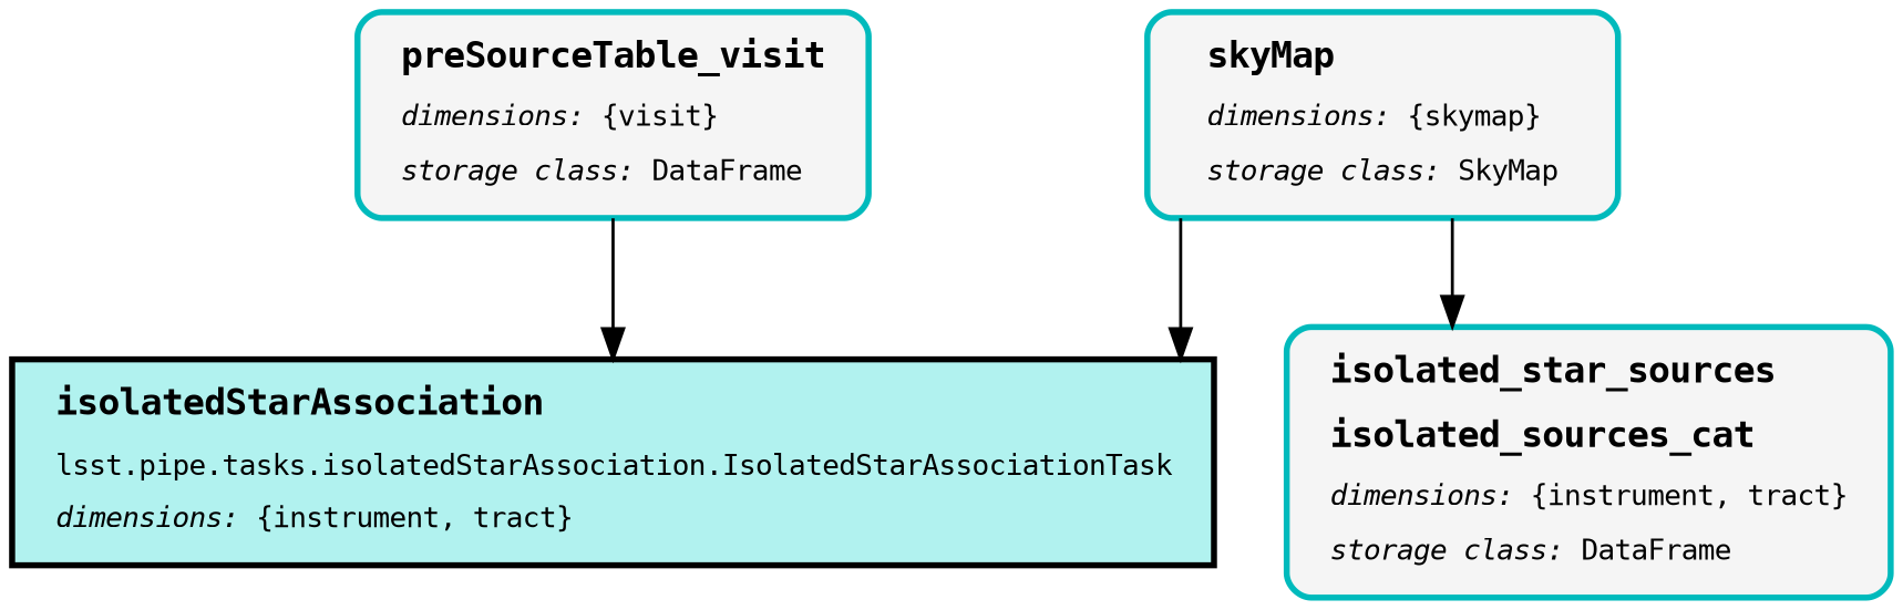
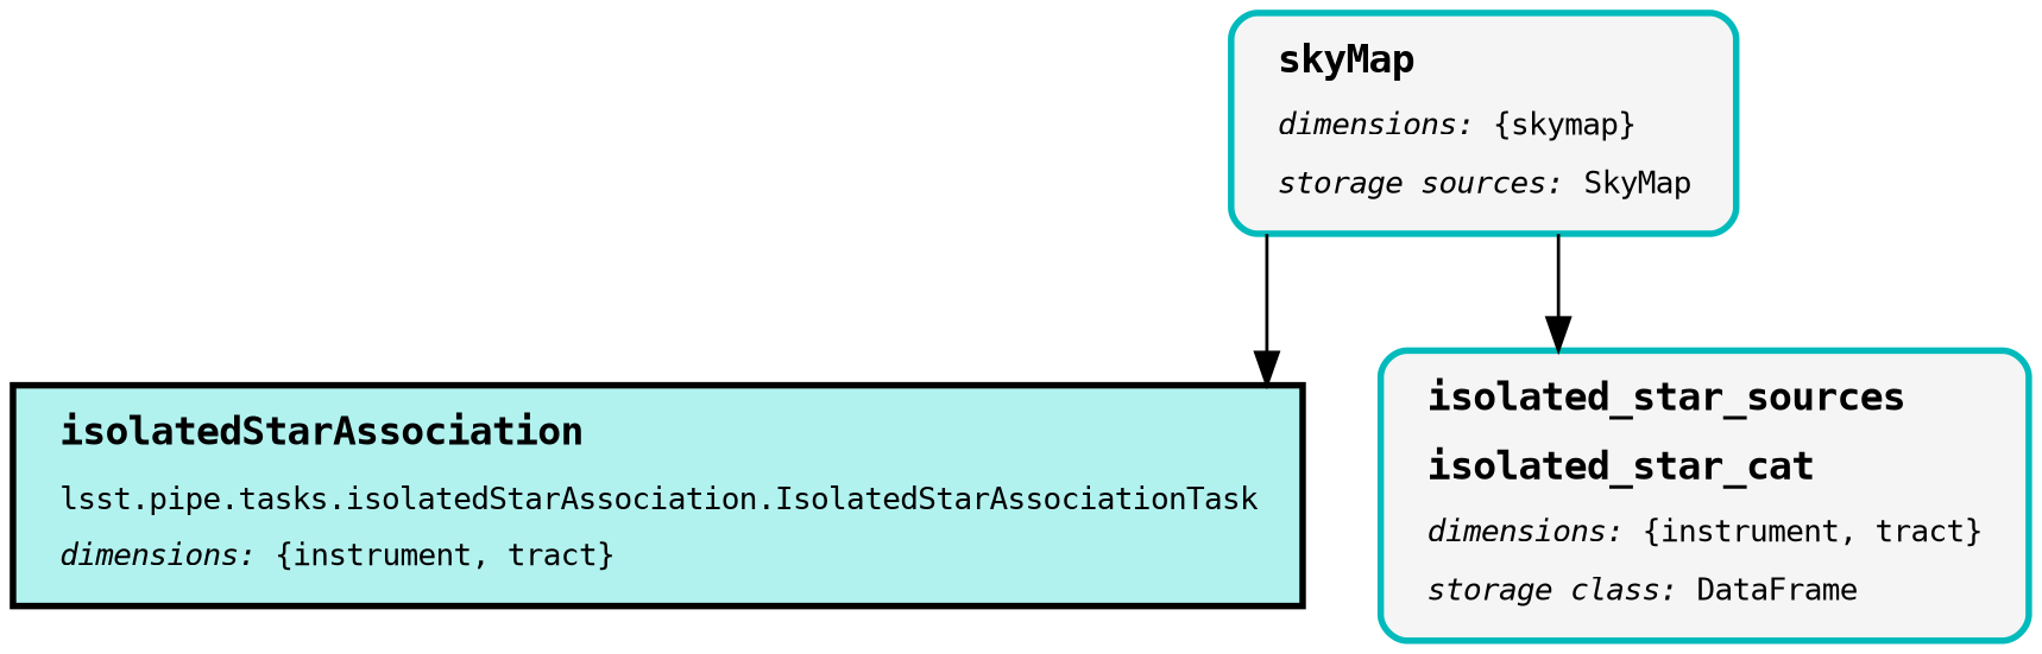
  digraph {
    nodesep=0.5
    ranksep=0.75
    splines=ortho
    node [color="#00BABC" fillcolor="#F5F5F5" fontname=Monospace fontsize=14 margin="0.2,0.1" penwidth=3 shape=box style="rounded,filled,bold"]
    edge [arrowsize=1.5 color=black penwidth=1.5]
    n1 [color=black fillcolor="#B1F2EF" label=<<TABLE BORDER="0" CELLPADDING="5"><TR><TD ALIGN="LEFT"><B><FONT POINT-SIZE="18">isolatedStarAssociation</FONT></B></TD></TR><TR><TD ALIGN="LEFT">lsst.pipe.tasks.isolatedStarAssociation.IsolatedStarAssociationTask</TD></TR><TR><TD ALIGN="LEFT"><I>dimensions:</I>&nbsp;{instrument, tract}</TD></TR></TABLE>> style=filled]
-   n2 [label=<<TABLE BORDER="0" CELLPADDING="5"><TR><TD ALIGN="LEFT"><B><FONT POINT-SIZE="18">isolated_star_sources</FONT></B></TD></TR><TR><TD ALIGN="LEFT"><B><FONT POINT-SIZE="18">isolated_sources_cat</FONT></B></TD></TR><TR><TD ALIGN="LEFT"><I>dimensions:</I>&nbsp;{instrument, tract}</TD></TR><TR><TD ALIGN="LEFT"><I>storage class:</I>&nbsp;DataFrame</TD></TR></TABLE>>]
-   n3 [label=<<TABLE BORDER="0" CELLPADDING="5"><TR><TD ALIGN="LEFT"><B><FONT POINT-SIZE="18">skyMap</FONT></B></TD></TR><TR><TD ALIGN="LEFT"><I>dimensions:</I>&nbsp;{skymap}</TD></TR><TR><TD ALIGN="LEFT"><I>storage class:</I>&nbsp;SkyMap</TD></TR></TABLE>>]
-   n4 [label=<<TABLE BORDER="0" CELLPADDING="5"><TR><TD ALIGN="LEFT"><B><FONT POINT-SIZE="18">preSourceTable_visit</FONT></B></TD></TR><TR><TD ALIGN="LEFT"><I>dimensions:</I>&nbsp;{visit}</TD></TR><TR><TD ALIGN="LEFT"><I>storage class:</I>&nbsp;DataFrame</TD></TR></TABLE>>]
+   n2 [label=<<TABLE BORDER="0" CELLPADDING="5"><TR><TD ALIGN="LEFT"><B><FONT POINT-SIZE="18">isolated_star_sources</FONT></B></TD></TR><TR><TD ALIGN="LEFT"><B><FONT POINT-SIZE="18">isolated_star_cat</FONT></B></TD></TR><TR><TD ALIGN="LEFT"><I>dimensions:</I>&nbsp;{instrument, tract}</TD></TR><TR><TD ALIGN="LEFT"><I>storage class:</I>&nbsp;DataFrame</TD></TR></TABLE>>]
+   n3 [label=<<TABLE BORDER="0" CELLPADDING="5"><TR><TD ALIGN="LEFT"><B><FONT POINT-SIZE="18">skyMap</FONT></B></TD></TR><TR><TD ALIGN="LEFT"><I>dimensions:</I>&nbsp;{skymap}</TD></TR><TR><TD ALIGN="LEFT"><I>storage sources:</I>&nbsp;SkyMap</TD></TR></TABLE>>]
    n3 -> n1
    n3 -> n2
-   n4 -> n1
  }
